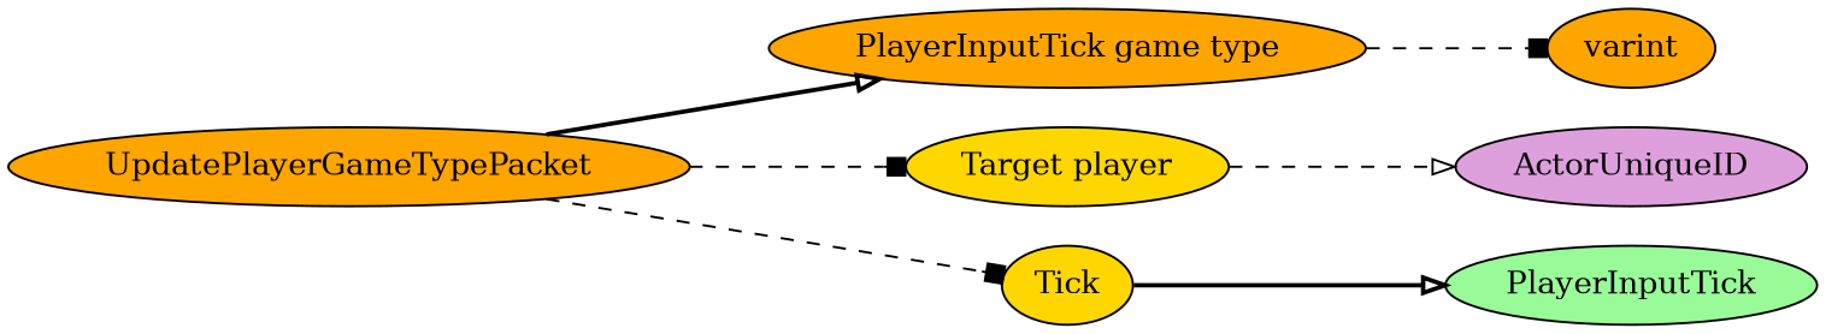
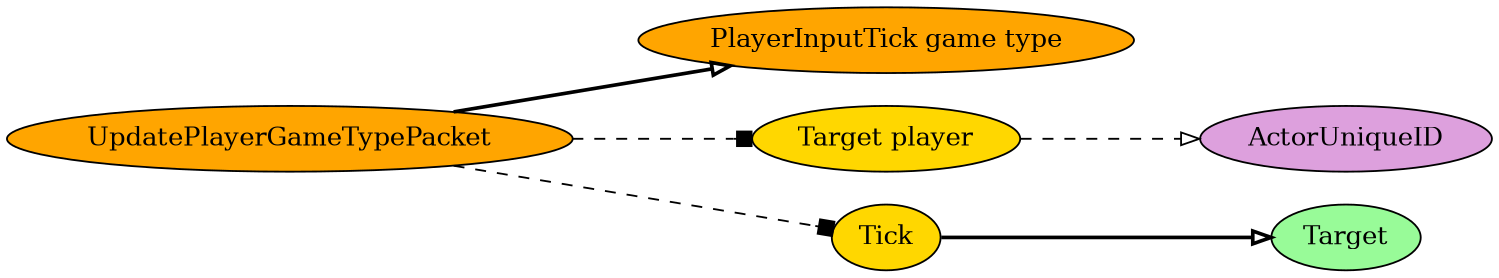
  digraph {
    rankdir=LR
    node [fillcolor=orange style=filled]
    edge [arrowhead=onormal style=dashed]
-   n1 [label=varint]
    n2 [fillcolor=plum label=ActorUniqueID]
-   n3 [fillcolor=palegreen label=PlayerInputTick]
+   n3 [fillcolor=palegreen label=Target]
    n4 [label=UpdatePlayerGameTypePacket]
    n5 [label="PlayerInputTick game type"]
    n6 [fillcolor=gold label="Target player"]
    n7 [fillcolor=gold label=Tick]
    subgraph sub_1 {
      rank=max
-     n1
      n2
      n3
    }
    n4 -> n5 [style=bold]
    n4 -> n6 [arrowhead=box]
    n4 -> n7 [arrowhead=box]
-   n5 -> n1 [arrowhead=box]
    n6 -> n2
    n7 -> n3 [style=bold]
  }
